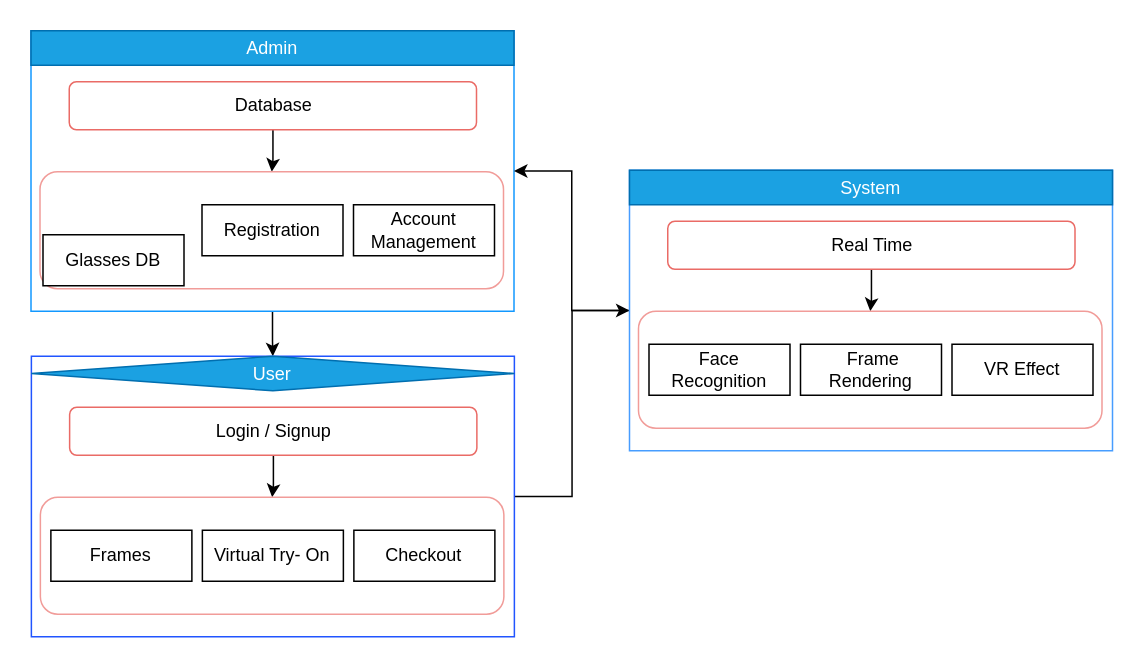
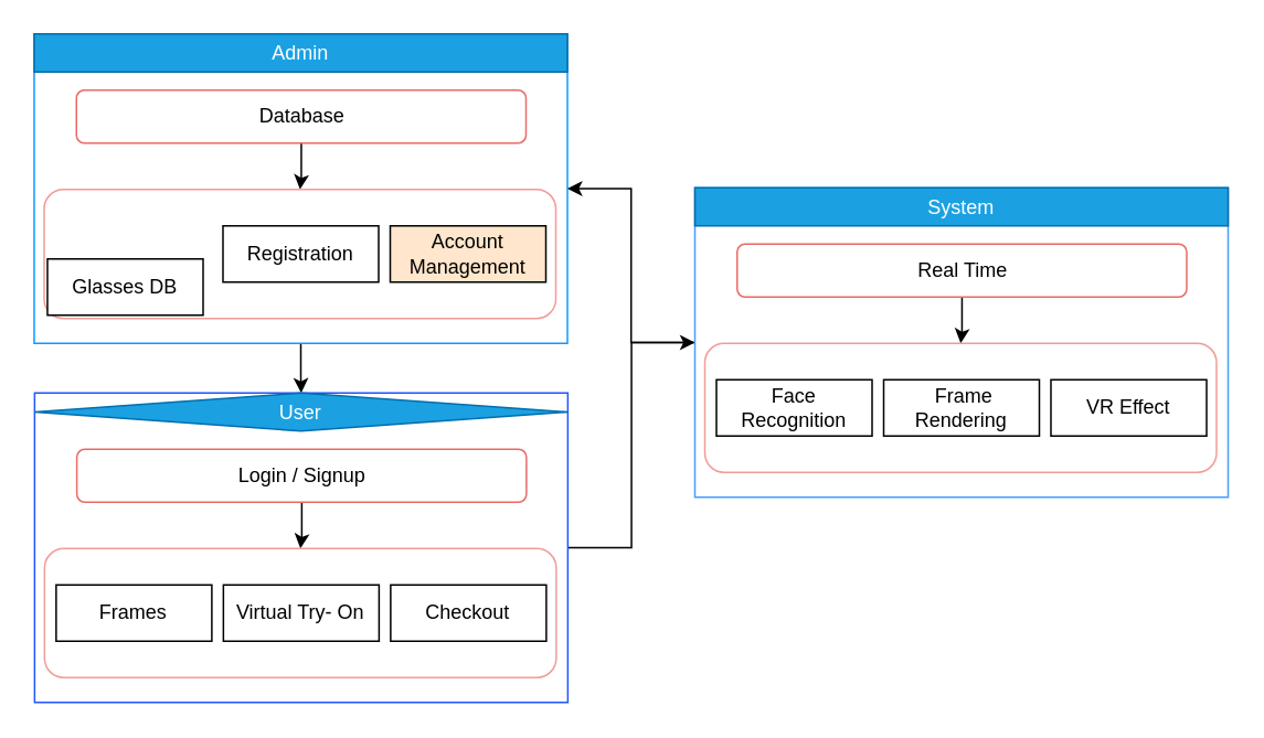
  <mxCell id="0" />
  <mxCell id="1" parent="0" />
  <mxCell id="2" style="edgeStyle=orthogonalEdgeStyle;rounded=0;orthogonalLoop=1;jettySize=auto;html=1;entryX=0.5;entryY=0;entryDx=0;entryDy=0;" edge="1" parent="1" source="3" target="13"><mxGeometry relative="1" as="geometry" /></mxCell>
  <mxCell id="3" value="" style="rounded=0;whiteSpace=wrap;html=1;strokeColor=#1298FF;" vertex="1" parent="1"><mxGeometry x="20" y="20" width="322" height="187" as="geometry" /></mxCell>
  <mxCell id="4" value="Admin" style="rounded=0;whiteSpace=wrap;html=1;fillColor=#1ba1e2;fontColor=#ffffff;strokeColor=#006EAF;" vertex="1" parent="1"><mxGeometry x="20" y="20" width="322" height="23" as="geometry" /></mxCell>
  <mxCell id="5" style="edgeStyle=orthogonalEdgeStyle;rounded=0;orthogonalLoop=1;jettySize=auto;html=1;entryX=0.5;entryY=0;entryDx=0;entryDy=0;" edge="1" parent="1" source="6" target="7"><mxGeometry relative="1" as="geometry" /></mxCell>
  <mxCell id="6" value="Database" style="rounded=1;whiteSpace=wrap;html=1;strokeColor=#EA6B66;" vertex="1" parent="1"><mxGeometry x="45.5" y="54" width="271.5" height="32" as="geometry" /></mxCell>
  <mxCell id="7" value="" style="rounded=1;whiteSpace=wrap;html=1;strokeColor=#F19C99;" vertex="1" parent="1"><mxGeometry x="26" y="114" width="309" height="78" as="geometry" /></mxCell>
  <mxCell id="8" value="Glasses DB" style="rounded=0;whiteSpace=wrap;html=1;" vertex="1" parent="1"><mxGeometry x="28" y="156" width="94" height="34" as="geometry" /></mxCell>
  <mxCell id="9" value="Registration" style="rounded=0;whiteSpace=wrap;html=1;" vertex="1" parent="1"><mxGeometry x="134" y="136" width="94" height="34" as="geometry" /></mxCell>
- <mxCell id="10" value="Account Management" style="rounded=0;whiteSpace=wrap;html=1;" vertex="1" parent="1"><mxGeometry x="235" y="136" width="94" height="34" as="geometry" /></mxCell>
+ <mxCell id="10" value="Account Management" style="rounded=0;whiteSpace=wrap;html=1;fillColor=#ffe6cc;" vertex="1" parent="1"><mxGeometry x="235" y="136" width="94" height="34" as="geometry" /></mxCell>
  <mxCell id="11" style="edgeStyle=orthogonalEdgeStyle;rounded=0;orthogonalLoop=1;jettySize=auto;html=1;" edge="1" parent="1" source="12" target="21"><mxGeometry relative="1" as="geometry" /></mxCell>
  <mxCell id="12" value="" style="rounded=0;whiteSpace=wrap;html=1;strokeColor=#2155FF;" vertex="1" parent="1"><mxGeometry x="20.25" y="237" width="322" height="187" as="geometry" /></mxCell>
  <mxCell id="13" value="User" style="rhombus;whiteSpace=wrap;html=1;fillColor=#1ba1e2;fontColor=#ffffff;strokeColor=#006EAF;" vertex="1" parent="1"><mxGeometry x="20.25" y="237" width="322" height="23" as="geometry" /></mxCell>
  <mxCell id="14" style="edgeStyle=orthogonalEdgeStyle;rounded=0;orthogonalLoop=1;jettySize=auto;html=1;entryX=0.5;entryY=0;entryDx=0;entryDy=0;" edge="1" parent="1" source="15" target="16"><mxGeometry relative="1" as="geometry" /></mxCell>
  <mxCell id="15" value="Login / Signup" style="rounded=1;whiteSpace=wrap;html=1;strokeColor=#EA6B66;" vertex="1" parent="1"><mxGeometry x="45.75" y="271" width="271.5" height="32" as="geometry" /></mxCell>
  <mxCell id="16" value="" style="rounded=1;whiteSpace=wrap;html=1;strokeColor=#F19C99;" vertex="1" parent="1"><mxGeometry x="26.25" y="331" width="309" height="78" as="geometry" /></mxCell>
  <mxCell id="17" value="Frames" style="rounded=0;whiteSpace=wrap;html=1;" vertex="1" parent="1"><mxGeometry x="33.25" y="353" width="94" height="34" as="geometry" /></mxCell>
  <mxCell id="18" value="Virtual Try- On" style="rounded=0;whiteSpace=wrap;html=1;" vertex="1" parent="1"><mxGeometry x="134.25" y="353" width="94" height="34" as="geometry" /></mxCell>
  <mxCell id="19" value="Checkout" style="rounded=0;whiteSpace=wrap;html=1;" vertex="1" parent="1"><mxGeometry x="235.25" y="353" width="94" height="34" as="geometry" /></mxCell>
  <mxCell id="20" style="edgeStyle=orthogonalEdgeStyle;rounded=0;orthogonalLoop=1;jettySize=auto;html=1;entryX=1;entryY=0.5;entryDx=0;entryDy=0;" edge="1" parent="1" source="21" target="3"><mxGeometry relative="1" as="geometry" /></mxCell>
  <mxCell id="21" value="" style="rounded=0;whiteSpace=wrap;html=1;strokeColor=#479DFF;" vertex="1" parent="1"><mxGeometry x="419" y="113" width="322" height="187" as="geometry" /></mxCell>
  <mxCell id="22" value="System" style="rounded=0;whiteSpace=wrap;html=1;fillColor=#1ba1e2;fontColor=#ffffff;strokeColor=#006EAF;" vertex="1" parent="1"><mxGeometry x="419" y="113" width="322" height="23" as="geometry" /></mxCell>
  <mxCell id="23" style="edgeStyle=orthogonalEdgeStyle;rounded=0;orthogonalLoop=1;jettySize=auto;html=1;entryX=0.5;entryY=0;entryDx=0;entryDy=0;" edge="1" parent="1" source="24" target="25"><mxGeometry relative="1" as="geometry" /></mxCell>
  <mxCell id="24" value="Real Time" style="rounded=1;whiteSpace=wrap;html=1;strokeColor=#EA6B66;" vertex="1" parent="1"><mxGeometry x="444.5" y="147" width="271.5" height="32" as="geometry" /></mxCell>
  <mxCell id="25" value="" style="rounded=1;whiteSpace=wrap;html=1;strokeColor=#F19C99;" vertex="1" parent="1"><mxGeometry x="425" y="207" width="309" height="78" as="geometry" /></mxCell>
  <mxCell id="26" value="Face Recognition" style="rounded=0;whiteSpace=wrap;html=1;" vertex="1" parent="1"><mxGeometry x="432" y="229" width="94" height="34" as="geometry" /></mxCell>
  <mxCell id="27" value="&amp;nbsp;Frame Rendering" style="rounded=0;whiteSpace=wrap;html=1;" vertex="1" parent="1"><mxGeometry x="533" y="229" width="94" height="34" as="geometry" /></mxCell>
  <mxCell id="28" value="VR Effect" style="rounded=0;whiteSpace=wrap;html=1;" vertex="1" parent="1"><mxGeometry x="634" y="229" width="94" height="34" as="geometry" /></mxCell>
